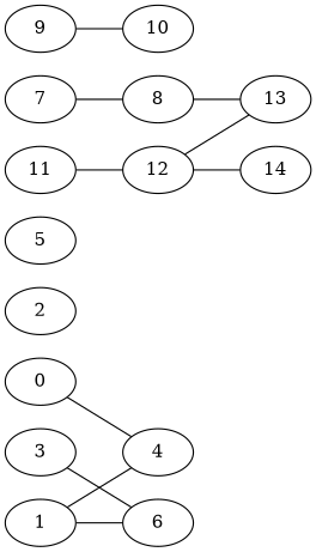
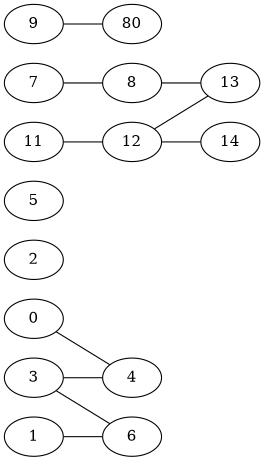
  strict graph {
    rankdir=LR
    edge [weight=1]
    0
    4
    1
    6
    2
    3
    5
    7
    8
    13
    11
    12
    9
-   10
+   10 [label=80]
    14
    0 -- 4
-   1 -- 4
+   3 -- 4
    1 -- 6
    3 -- 6
    7 -- 8
    8 -- 13
    11 -- 12
    12 -- 13
    12 -- 14
    9 -- 10
  }
